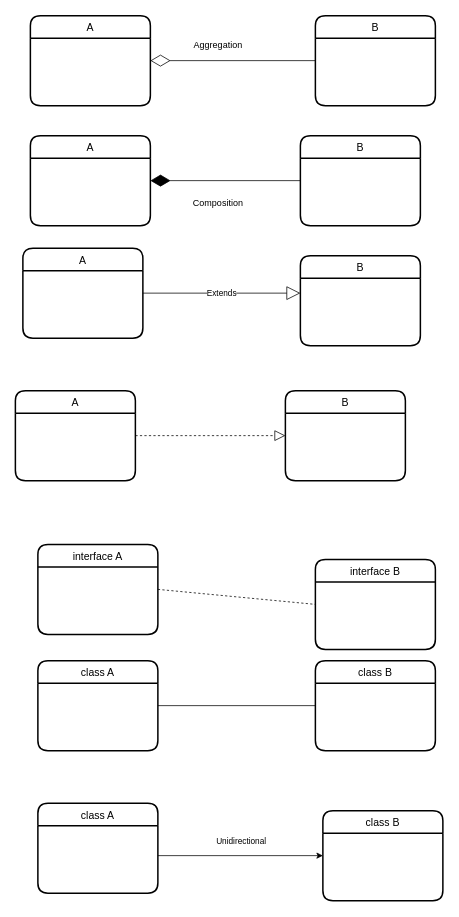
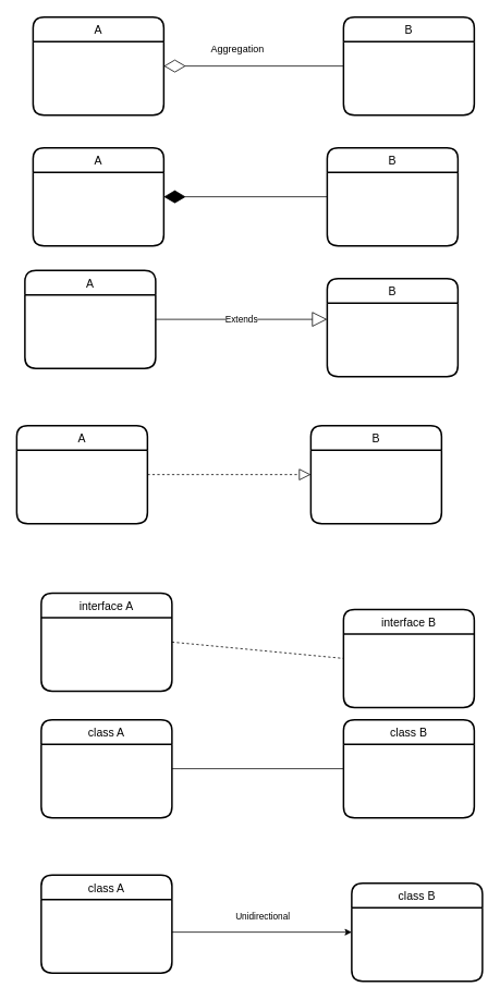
  <mxCell id="0" />
  <mxCell id="1" parent="0" />
  <mxCell id="2" value="A" style="swimlane;childLayout=stackLayout;horizontal=1;startSize=30;horizontalStack=0;rounded=1;fontSize=14;fontStyle=0;strokeWidth=2;resizeParent=0;resizeLast=1;shadow=0;dashed=0;align=center;" vertex="1" parent="1"><mxGeometry x="40" y="20" width="160" height="120" as="geometry" /></mxCell>
  <mxCell id="3" value="B" style="swimlane;childLayout=stackLayout;horizontal=1;startSize=30;horizontalStack=0;rounded=1;fontSize=14;fontStyle=0;strokeWidth=2;resizeParent=0;resizeLast=1;shadow=0;dashed=0;align=center;" vertex="1" parent="1"><mxGeometry x="420" y="20" width="160" height="120" as="geometry" /></mxCell>
  <mxCell id="4" value="" style="endArrow=diamondThin;endFill=0;endSize=24;html=1;rounded=0;exitX=0;exitY=0.5;exitDx=0;exitDy=0;entryX=1;entryY=0.5;entryDx=0;entryDy=0;" edge="1" parent="1" source="3" target="2"><mxGeometry width="160" relative="1" as="geometry"><mxPoint x="240" y="170" as="sourcePoint" /><mxPoint x="400" y="170" as="targetPoint" /></mxGeometry></mxCell>
  <mxCell id="5" value="Aggregation" style="text;html=1;align=center;verticalAlign=middle;resizable=0;points=[];autosize=1;strokeColor=none;fillColor=none;" vertex="1" parent="1"><mxGeometry x="250" y="50" width="80" height="20" as="geometry" /></mxCell>
  <mxCell id="6" value="A" style="swimlane;childLayout=stackLayout;horizontal=1;startSize=30;horizontalStack=0;rounded=1;fontSize=14;fontStyle=0;strokeWidth=2;resizeParent=0;resizeLast=1;shadow=0;dashed=0;align=center;" vertex="1" parent="1"><mxGeometry x="40" y="180" width="160" height="120" as="geometry" /></mxCell>
  <mxCell id="7" value="B" style="swimlane;childLayout=stackLayout;horizontal=1;startSize=30;horizontalStack=0;rounded=1;fontSize=14;fontStyle=0;strokeWidth=2;resizeParent=0;resizeLast=1;shadow=0;dashed=0;align=center;" vertex="1" parent="1"><mxGeometry x="400" y="180" width="160" height="120" as="geometry" /></mxCell>
  <mxCell id="8" value="" style="endArrow=diamondThin;endFill=1;endSize=24;html=1;rounded=0;exitX=0;exitY=0.5;exitDx=0;exitDy=0;entryX=1;entryY=0.5;entryDx=0;entryDy=0;" edge="1" parent="1" source="7" target="6"><mxGeometry width="160" relative="1" as="geometry"><mxPoint x="240" y="170" as="sourcePoint" /><mxPoint x="400" y="170" as="targetPoint" /></mxGeometry></mxCell>
- <mxCell id="9" value="Composition" style="text;html=1;align=center;verticalAlign=middle;resizable=0;points=[];autosize=1;strokeColor=none;fillColor=none;" vertex="1" parent="1"><mxGeometry x="250" y="260" width="80" height="20" as="geometry" /></mxCell>
  <mxCell id="10" value="A" style="swimlane;childLayout=stackLayout;horizontal=1;startSize=30;horizontalStack=0;rounded=1;fontSize=14;fontStyle=0;strokeWidth=2;resizeParent=0;resizeLast=1;shadow=0;dashed=0;align=center;" vertex="1" parent="1"><mxGeometry x="30" y="330" width="160" height="120" as="geometry" /></mxCell>
  <mxCell id="11" value="B" style="swimlane;childLayout=stackLayout;horizontal=1;startSize=30;horizontalStack=0;rounded=1;fontSize=14;fontStyle=0;strokeWidth=2;resizeParent=0;resizeLast=1;shadow=0;dashed=0;align=center;" vertex="1" parent="1"><mxGeometry x="400" y="340" width="160" height="120" as="geometry" /></mxCell>
  <mxCell id="12" value="Extends" style="endArrow=block;endSize=16;endFill=0;html=1;rounded=0;exitX=1;exitY=0.5;exitDx=0;exitDy=0;" edge="1" parent="1" source="10"><mxGeometry width="160" relative="1" as="geometry"><mxPoint x="240" y="230" as="sourcePoint" /><mxPoint x="400" y="390" as="targetPoint" /><Array as="points" /></mxGeometry></mxCell>
  <mxCell id="13" value="A" style="swimlane;childLayout=stackLayout;horizontal=1;startSize=30;horizontalStack=0;rounded=1;fontSize=14;fontStyle=0;strokeWidth=2;resizeParent=0;resizeLast=1;shadow=0;dashed=0;align=center;" vertex="1" parent="1"><mxGeometry x="20" y="520" width="160" height="120" as="geometry" /></mxCell>
  <mxCell id="14" value="B" style="swimlane;childLayout=stackLayout;horizontal=1;startSize=30;horizontalStack=0;rounded=1;fontSize=14;fontStyle=0;strokeWidth=2;resizeParent=0;resizeLast=1;shadow=0;dashed=0;align=center;" vertex="1" parent="1"><mxGeometry x="380" y="520" width="160" height="120" as="geometry" /></mxCell>
  <mxCell id="15" value="" style="endArrow=block;dashed=1;endFill=0;endSize=12;html=1;rounded=0;exitX=1;exitY=0.5;exitDx=0;exitDy=0;entryX=0;entryY=0.5;entryDx=0;entryDy=0;" edge="1" parent="1" source="13" target="14"><mxGeometry width="160" relative="1" as="geometry"><mxPoint x="240" y="510" as="sourcePoint" /><mxPoint x="400" y="510" as="targetPoint" /></mxGeometry></mxCell>
  <mxCell id="16" value="interface A" style="swimlane;childLayout=stackLayout;horizontal=1;startSize=30;horizontalStack=0;rounded=1;fontSize=14;fontStyle=0;strokeWidth=2;resizeParent=0;resizeLast=1;shadow=0;dashed=0;align=center;" vertex="1" parent="1"><mxGeometry x="50" y="725" width="160" height="120" as="geometry" /></mxCell>
  <mxCell id="17" value="interface B" style="swimlane;childLayout=stackLayout;horizontal=1;startSize=30;horizontalStack=0;rounded=1;fontSize=14;fontStyle=0;strokeWidth=2;resizeParent=0;resizeLast=1;shadow=0;dashed=0;align=center;" vertex="1" parent="1"><mxGeometry x="420" y="745" width="160" height="120" as="geometry" /></mxCell>
  <mxCell id="18" value="" style="endArrow=none;dashed=1;html=1;rounded=0;exitX=1;exitY=0.5;exitDx=0;exitDy=0;entryX=0;entryY=0.5;entryDx=0;entryDy=0;" edge="1" parent="1" source="16" target="17"><mxGeometry width="50" height="50" relative="1" as="geometry"><mxPoint x="300" y="580" as="sourcePoint" /><mxPoint x="350" y="530" as="targetPoint" /></mxGeometry></mxCell>
  <mxCell id="19" value="class A" style="swimlane;childLayout=stackLayout;horizontal=1;startSize=30;horizontalStack=0;rounded=1;fontSize=14;fontStyle=0;strokeWidth=2;resizeParent=0;resizeLast=1;shadow=0;dashed=0;align=center;" vertex="1" parent="1"><mxGeometry x="50" y="880" width="160" height="120" as="geometry" /></mxCell>
  <mxCell id="20" value="class B" style="swimlane;childLayout=stackLayout;horizontal=1;startSize=30;horizontalStack=0;rounded=1;fontSize=14;fontStyle=0;strokeWidth=2;resizeParent=0;resizeLast=1;shadow=0;dashed=0;align=center;" vertex="1" parent="1"><mxGeometry x="420" y="880" width="160" height="120" as="geometry" /></mxCell>
  <mxCell id="21" value="" style="endArrow=none;html=1;rounded=0;exitX=1;exitY=0.5;exitDx=0;exitDy=0;entryX=0;entryY=0.5;entryDx=0;entryDy=0;" edge="1" parent="1" source="19" target="20"><mxGeometry width="50" height="50" relative="1" as="geometry"><mxPoint x="300" y="890" as="sourcePoint" /><mxPoint x="350" y="840" as="targetPoint" /></mxGeometry></mxCell>
  <mxCell id="22" value="class A" style="swimlane;childLayout=stackLayout;horizontal=1;startSize=30;horizontalStack=0;rounded=1;fontSize=14;fontStyle=0;strokeWidth=2;resizeParent=0;resizeLast=1;shadow=0;dashed=0;align=center;" vertex="1" parent="1"><mxGeometry x="50" y="1070" width="160" height="120" as="geometry" /></mxCell>
  <mxCell id="23" value="class B" style="swimlane;childLayout=stackLayout;horizontal=1;startSize=30;horizontalStack=0;rounded=1;fontSize=14;fontStyle=0;strokeWidth=2;resizeParent=0;resizeLast=1;shadow=0;dashed=0;align=center;" vertex="1" parent="1"><mxGeometry x="430" y="1080" width="160" height="120" as="geometry" /></mxCell>
  <mxCell id="24" value="" style="endArrow=classic;html=1;rounded=0;entryX=0;entryY=0.5;entryDx=0;entryDy=0;" edge="1" parent="1" target="23"><mxGeometry width="50" height="50" relative="1" as="geometry"><mxPoint x="210" y="1140" as="sourcePoint" /><mxPoint x="430" y="1150" as="targetPoint" /></mxGeometry></mxCell>
  <mxCell id="25" value="Unidirectional" style="edgeLabel;html=1;align=center;verticalAlign=middle;resizable=0;points=[];" vertex="1" connectable="0" parent="24"><mxGeometry x="-0.235" y="-1" relative="1" as="geometry"><mxPoint x="26" y="-21" as="offset" /></mxGeometry></mxCell>
